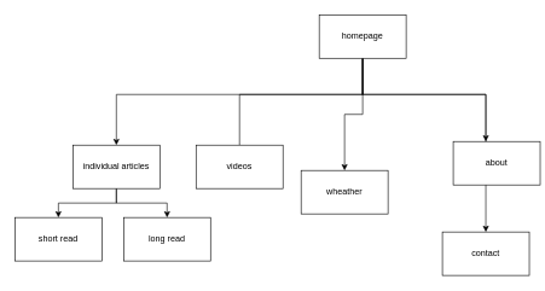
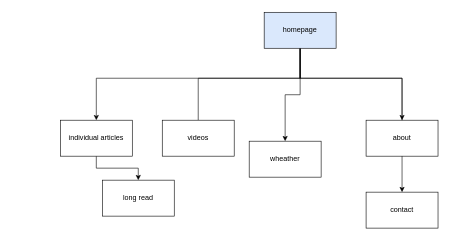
  <mxCell id="0" />
  <mxCell id="1" parent="0" />
  <mxCell id="2" style="edgeStyle=orthogonalEdgeStyle;rounded=0;orthogonalLoop=1;jettySize=auto;html=1;endArrow=none;" edge="1" parent="1" source="7" target="12"><mxGeometry relative="1" as="geometry"><Array as="points"><mxPoint x="500" y="130" /><mxPoint x="330" y="130" /></Array></mxGeometry></mxCell>
  <mxCell id="3" style="edgeStyle=orthogonalEdgeStyle;rounded=0;orthogonalLoop=1;jettySize=auto;html=1;entryX=0.5;entryY=0;entryDx=0;entryDy=0;" edge="1" parent="1" source="7" target="10"><mxGeometry relative="1" as="geometry"><Array as="points"><mxPoint x="500" y="130" /><mxPoint x="160" y="130" /></Array></mxGeometry></mxCell>
  <mxCell id="4" style="edgeStyle=orthogonalEdgeStyle;rounded=0;orthogonalLoop=1;jettySize=auto;html=1;" edge="1" parent="1" source="7" target="11"><mxGeometry relative="1" as="geometry" /></mxCell>
  <mxCell id="5" style="edgeStyle=orthogonalEdgeStyle;rounded=0;orthogonalLoop=1;jettySize=auto;html=1;" edge="1" parent="1" source="7" target="13"><mxGeometry relative="1" as="geometry"><Array as="points"><mxPoint x="500" y="130" /><mxPoint x="670" y="130" /></Array></mxGeometry></mxCell>
  <mxCell id="6" style="edgeStyle=orthogonalEdgeStyle;rounded=0;orthogonalLoop=1;jettySize=auto;html=1;entryX=0.5;entryY=0;entryDx=0;entryDy=0;" edge="1" parent="1" source="7" target="14"><mxGeometry relative="1" as="geometry"><Array as="points"><mxPoint x="500" y="130" /><mxPoint x="670" y="130" /><mxPoint x="670" y="310" /></Array></mxGeometry></mxCell>
- <mxCell id="7" value="&lt;div&gt;homepage&lt;/div&gt;" style="rounded=0;whiteSpace=wrap;html=1;" vertex="1" parent="1"><mxGeometry x="440" y="20" width="120" height="60" as="geometry" /></mxCell>
+ <mxCell id="7" value="&lt;div&gt;homepage&lt;/div&gt;" style="rounded=0;whiteSpace=wrap;html=1;fillColor=#dae8fc;" vertex="1" parent="1"><mxGeometry x="440" y="20" width="120" height="60" as="geometry" /></mxCell>
  <mxCell id="8" style="edgeStyle=orthogonalEdgeStyle;rounded=0;orthogonalLoop=1;jettySize=auto;html=1;" edge="1" parent="1" source="10" target="16"><mxGeometry relative="1" as="geometry" /></mxCell>
- <mxCell id="9" style="edgeStyle=orthogonalEdgeStyle;rounded=0;orthogonalLoop=1;jettySize=auto;html=1;" edge="1" parent="1" source="10" target="15"><mxGeometry relative="1" as="geometry" /></mxCell>
  <mxCell id="10" value="&lt;div&gt;individual articles&lt;/div&gt;" style="rounded=0;whiteSpace=wrap;html=1;" vertex="1" parent="1"><mxGeometry x="100" y="200" width="120" height="60" as="geometry" /></mxCell>
  <mxCell id="11" value="wheather" style="rounded=0;whiteSpace=wrap;html=1;" vertex="1" parent="1"><mxGeometry x="415" y="235" width="120" height="60" as="geometry" /></mxCell>
  <mxCell id="12" value="videos" style="rounded=0;whiteSpace=wrap;html=1;" vertex="1" parent="1"><mxGeometry x="270" y="200" width="120" height="60" as="geometry" /></mxCell>
- <mxCell id="13" value="&lt;div&gt;about&lt;/div&gt;" style="rounded=0;whiteSpace=wrap;html=1;" vertex="1" parent="1"><mxGeometry x="625" y="195" width="120" height="60" as="geometry" /></mxCell>
+ <mxCell id="13" value="&lt;div&gt;about&lt;/div&gt;" style="rounded=0;whiteSpace=wrap;html=1;" vertex="1" parent="1"><mxGeometry x="610" y="200" width="120" height="60" as="geometry" /></mxCell>
  <mxCell id="14" value="&lt;div&gt;contact&lt;/div&gt;" style="rounded=0;whiteSpace=wrap;html=1;" vertex="1" parent="1"><mxGeometry x="610" y="320" width="120" height="60" as="geometry" /></mxCell>
- <mxCell id="15" value="&lt;div&gt;short read&lt;/div&gt;" style="rounded=0;whiteSpace=wrap;html=1;" vertex="1" parent="1"><mxGeometry x="20" y="300" width="120" height="60" as="geometry" /></mxCell>
  <mxCell id="16" value="&lt;div&gt;long read&lt;/div&gt;" style="rounded=0;whiteSpace=wrap;html=1;" vertex="1" parent="1"><mxGeometry x="170" y="300" width="120" height="60" as="geometry" /></mxCell>
